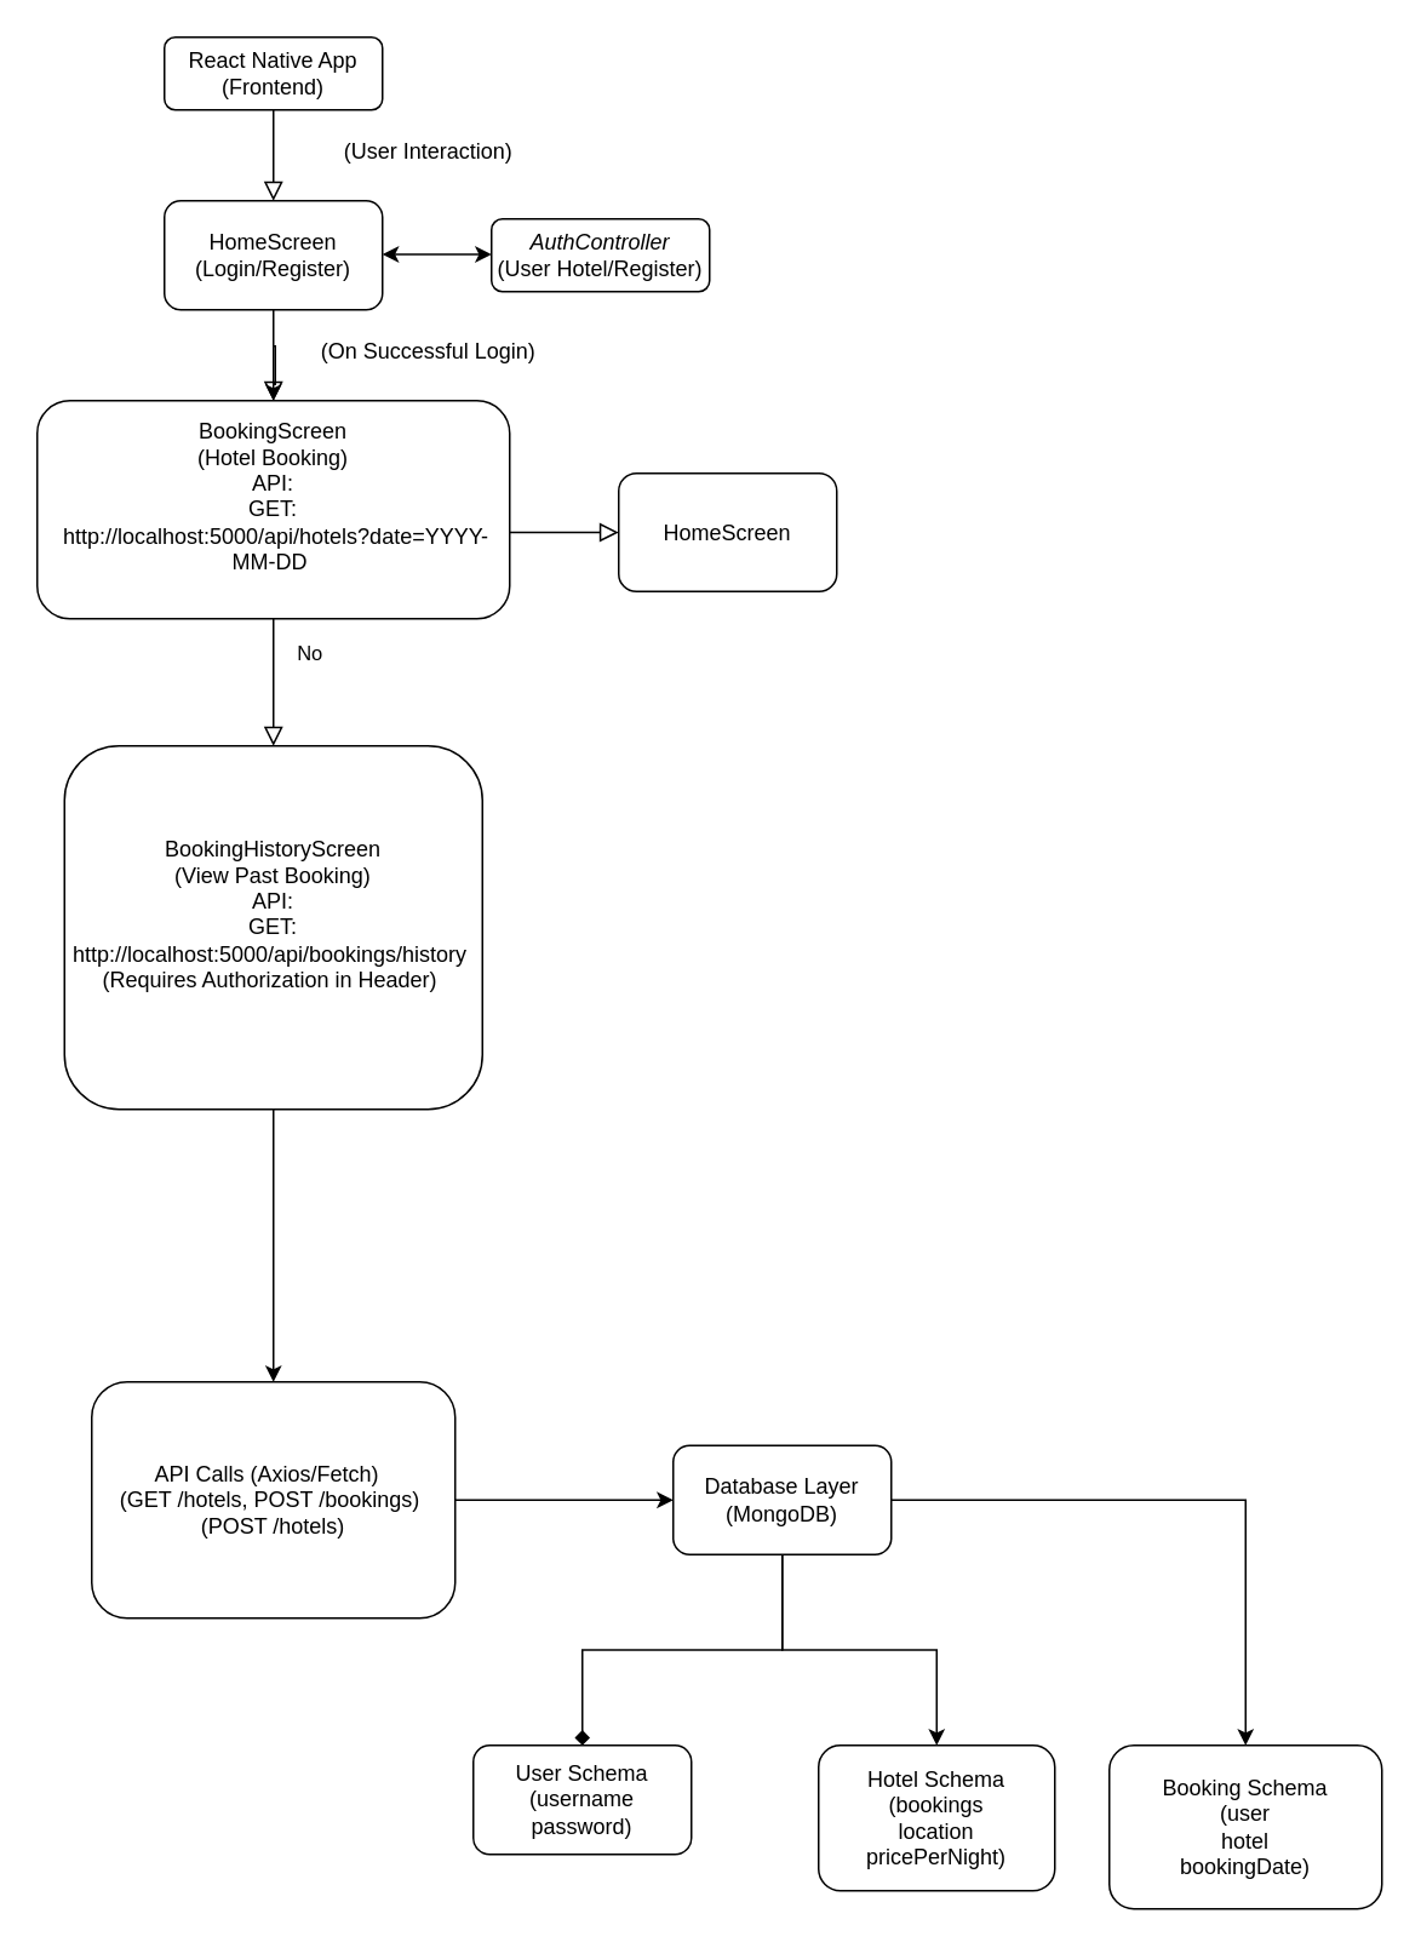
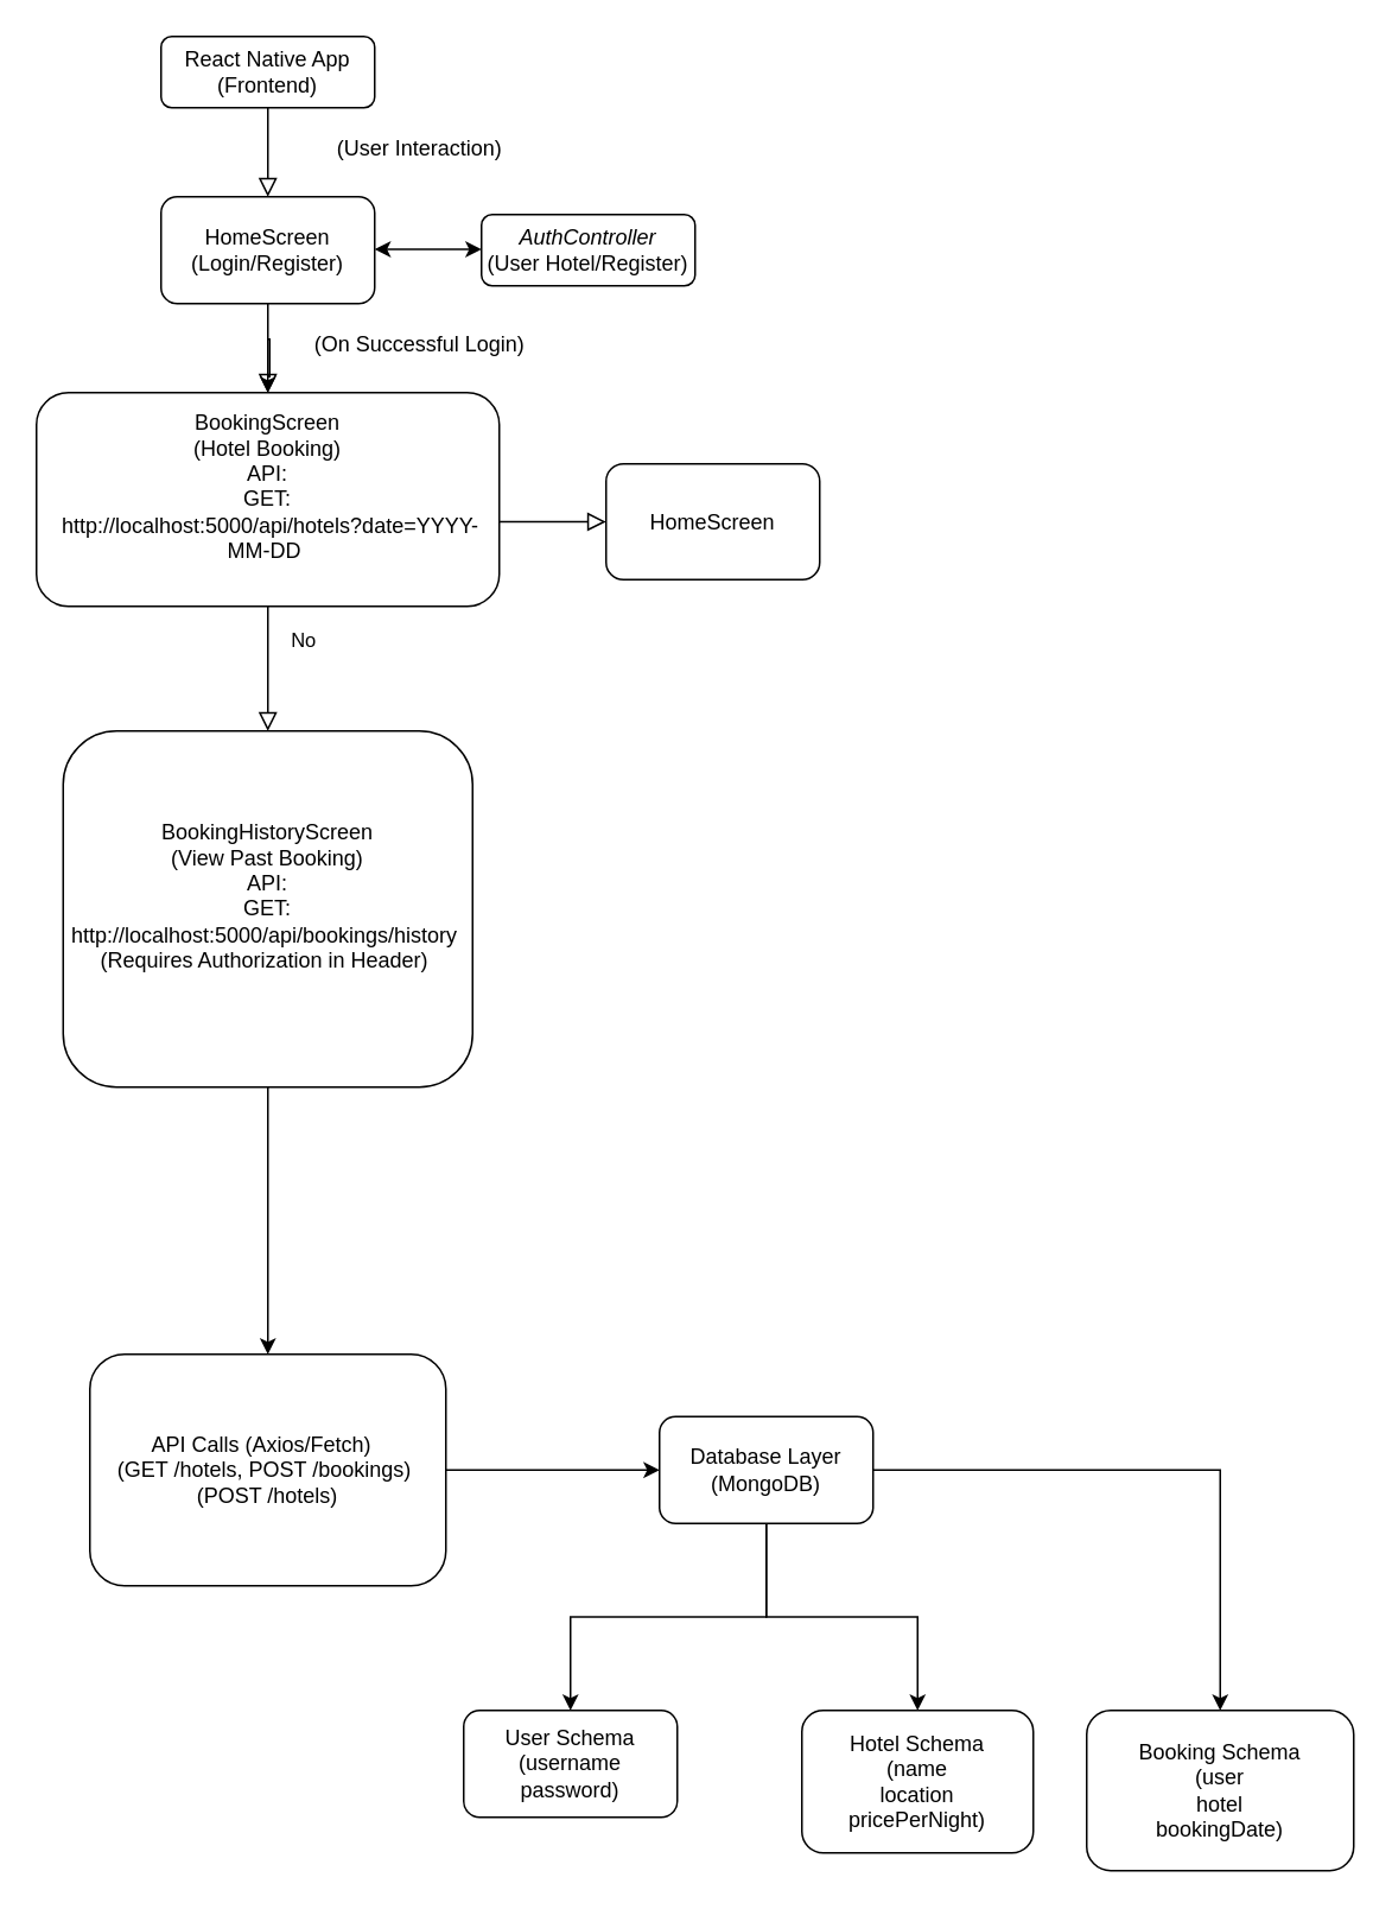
  <mxCell id="0" />
  <mxCell id="1" parent="0" />
  <mxCell id="2" value="" style="rounded=0;html=1;jettySize=auto;orthogonalLoop=1;fontSize=11;endArrow=block;endFill=0;endSize=8;strokeWidth=1;shadow=0;labelBackgroundColor=none;edgeStyle=orthogonalEdgeStyle;" parent="1" source="3" edge="1"><mxGeometry relative="1" as="geometry"><mxPoint x="150" y="110" as="targetPoint" /></mxGeometry></mxCell>
  <mxCell id="3" value="React Native App&lt;div&gt;(Frontend)&lt;/div&gt;" style="rounded=1;whiteSpace=wrap;html=1;fontSize=12;glass=0;strokeWidth=1;shadow=0;" parent="1" vertex="1"><mxGeometry x="90" y="20" width="120" height="40" as="geometry" /></mxCell>
  <mxCell id="4" value="" style="rounded=0;html=1;jettySize=auto;orthogonalLoop=1;fontSize=11;endArrow=block;endFill=0;endSize=8;strokeWidth=1;shadow=0;labelBackgroundColor=none;edgeStyle=orthogonalEdgeStyle;" parent="1" edge="1"><mxGeometry y="20" relative="1" as="geometry"><mxPoint as="offset" /><mxPoint x="150" y="190" as="sourcePoint" /><mxPoint x="150" y="220" as="targetPoint" /><Array as="points"><mxPoint x="151" y="190" /><mxPoint x="151" y="211" /><mxPoint x="150" y="211" /></Array></mxGeometry></mxCell>
  <mxCell id="5" value="&lt;i&gt;AuthController&lt;/i&gt;&lt;div&gt;(User Hotel/Register)&lt;/div&gt;" style="rounded=1;whiteSpace=wrap;html=1;fontSize=12;glass=0;strokeWidth=1;shadow=0;" parent="1" vertex="1"><mxGeometry x="270" y="120" width="120" height="40" as="geometry" /></mxCell>
  <mxCell id="6" value="No" style="rounded=0;html=1;jettySize=auto;orthogonalLoop=1;fontSize=11;endArrow=block;endFill=0;endSize=8;strokeWidth=1;shadow=0;labelBackgroundColor=none;edgeStyle=orthogonalEdgeStyle;" parent="1" target="9" edge="1"><mxGeometry x="0.333" y="20" relative="1" as="geometry"><mxPoint as="offset" /><mxPoint x="150" y="300" as="sourcePoint" /><Array as="points"><mxPoint x="151" y="300" /><mxPoint x="151" y="280" /><mxPoint x="150" y="280" /></Array></mxGeometry></mxCell>
  <mxCell id="7" value="" style="edgeStyle=orthogonalEdgeStyle;rounded=0;html=1;jettySize=auto;orthogonalLoop=1;fontSize=11;endArrow=block;endFill=0;endSize=8;strokeWidth=1;shadow=0;labelBackgroundColor=none;" parent="1" target="10" edge="1"><mxGeometry y="10" relative="1" as="geometry"><mxPoint as="offset" /><mxPoint x="200" y="260" as="sourcePoint" /></mxGeometry></mxCell>
  <mxCell id="8" value="" style="edgeStyle=orthogonalEdgeStyle;rounded=0;orthogonalLoop=1;jettySize=auto;html=1;" edge="1" parent="1" source="9" target="18"><mxGeometry relative="1" as="geometry" /></mxCell>
  <mxCell id="9" value="BookingHistoryScreen&lt;div&gt;(View Past Booking)&lt;/div&gt;&lt;div&gt;API:&lt;/div&gt;&lt;div&gt;GET:&lt;/div&gt;&lt;div&gt;http://localhost:5000/api/bookings/history&amp;nbsp;&lt;br&gt;(Requires Authorization in Header)&amp;nbsp;&lt;/div&gt;&lt;div&gt;&lt;br&gt;&lt;/div&gt;" style="rounded=1;whiteSpace=wrap;html=1;fontSize=12;glass=0;strokeWidth=1;shadow=0;" parent="1" vertex="1"><mxGeometry x="35" y="410" width="230" height="200" as="geometry" /></mxCell>
  <mxCell id="10" value="HomeScreen" style="rounded=1;whiteSpace=wrap;html=1;fontSize=12;glass=0;strokeWidth=1;shadow=0;" parent="1" vertex="1"><mxGeometry x="340" y="260" width="120" height="65" as="geometry" /></mxCell>
  <mxCell id="11" value="(User Interaction)" style="text;html=1;align=center;verticalAlign=middle;resizable=0;points=[];autosize=1;strokeColor=none;fillColor=none;" vertex="1" parent="1"><mxGeometry x="175" y="68" width="120" height="30" as="geometry" /></mxCell>
  <mxCell id="12" value="" style="edgeStyle=orthogonalEdgeStyle;rounded=0;orthogonalLoop=1;jettySize=auto;html=1;" edge="1" parent="1" source="13"><mxGeometry relative="1" as="geometry"><mxPoint x="150" y="220" as="targetPoint" /></mxGeometry></mxCell>
  <mxCell id="13" value="HomeScreen&lt;div&gt;(Login/Register)&lt;/div&gt;" style="rounded=1;whiteSpace=wrap;html=1;" vertex="1" parent="1"><mxGeometry x="90" y="110" width="120" height="60" as="geometry" /></mxCell>
  <mxCell id="14" value="" style="endArrow=classic;startArrow=classic;html=1;rounded=0;" edge="1" parent="1"><mxGeometry width="50" height="50" relative="1" as="geometry"><mxPoint x="210" y="139.5" as="sourcePoint" /><mxPoint x="270" y="139.5" as="targetPoint" /></mxGeometry></mxCell>
  <mxCell id="15" value="(On Successful Login)" style="text;html=1;align=center;verticalAlign=middle;resizable=0;points=[];autosize=1;strokeColor=none;fillColor=none;" vertex="1" parent="1"><mxGeometry x="165" y="178" width="140" height="30" as="geometry" /></mxCell>
  <mxCell id="16" value="BookingScreen&lt;div&gt;(Hotel Booking)&lt;/div&gt;&lt;div&gt;API:&lt;/div&gt;&lt;div&gt;GET:&lt;/div&gt;&lt;div&gt;&amp;nbsp;http://localhost:5000/api/hotels?date=YYYY-MM-DD&amp;nbsp;&lt;/div&gt;&lt;div&gt;&lt;br&gt;&lt;/div&gt;" style="rounded=1;whiteSpace=wrap;html=1;" vertex="1" parent="1"><mxGeometry x="20" y="220" width="260" height="120" as="geometry" /></mxCell>
  <mxCell id="17" value="" style="edgeStyle=orthogonalEdgeStyle;rounded=0;orthogonalLoop=1;jettySize=auto;html=1;" edge="1" parent="1" source="18" target="22"><mxGeometry relative="1" as="geometry" /></mxCell>
  <mxCell id="18" value="API Calls (Axios/Fetch)&amp;nbsp;&amp;nbsp;&lt;br&gt;(GET /hotels, POST /bookings)&amp;nbsp;&lt;br&gt;(POST /hotels)" style="whiteSpace=wrap;html=1;rounded=1;glass=0;strokeWidth=1;shadow=0;" vertex="1" parent="1"><mxGeometry x="50" y="760" width="200" height="130" as="geometry" /></mxCell>
- <mxCell id="19" value="" style="edgeStyle=orthogonalEdgeStyle;rounded=0;orthogonalLoop=1;jettySize=auto;html=1;endArrow=diamond;" edge="1" parent="1" source="22" target="23"><mxGeometry relative="1" as="geometry" /></mxCell>
+ <mxCell id="19" value="" style="edgeStyle=orthogonalEdgeStyle;rounded=0;orthogonalLoop=1;jettySize=auto;html=1;" edge="1" parent="1" source="22" target="23"><mxGeometry relative="1" as="geometry" /></mxCell>
  <mxCell id="20" value="" style="edgeStyle=orthogonalEdgeStyle;rounded=0;orthogonalLoop=1;jettySize=auto;html=1;" edge="1" parent="1" source="22" target="24"><mxGeometry relative="1" as="geometry" /></mxCell>
  <mxCell id="21" value="" style="edgeStyle=orthogonalEdgeStyle;rounded=0;orthogonalLoop=1;jettySize=auto;html=1;" edge="1" parent="1" source="22" target="25"><mxGeometry relative="1" as="geometry" /></mxCell>
  <mxCell id="22" value="Database Layer&lt;div&gt;(MongoDB)&lt;/div&gt;" style="whiteSpace=wrap;html=1;rounded=1;glass=0;strokeWidth=1;shadow=0;" vertex="1" parent="1"><mxGeometry x="370" y="795" width="120" height="60" as="geometry" /></mxCell>
  <mxCell id="23" value="User Schema&lt;br&gt;(username&lt;br&gt;password)" style="whiteSpace=wrap;html=1;rounded=1;glass=0;strokeWidth=1;shadow=0;" vertex="1" parent="1"><mxGeometry x="260" y="960" width="120" height="60" as="geometry" /></mxCell>
- <mxCell id="24" value="Hotel Schema&lt;div&gt;(bookings&lt;/div&gt;&lt;div&gt;location&lt;/div&gt;&lt;div&gt;pricePerNight)&lt;/div&gt;" style="whiteSpace=wrap;html=1;rounded=1;glass=0;strokeWidth=1;shadow=0;" vertex="1" parent="1"><mxGeometry x="450" y="960" width="130" height="80" as="geometry" /></mxCell>
+ <mxCell id="24" value="Hotel Schema&lt;div&gt;(name&lt;/div&gt;&lt;div&gt;location&lt;/div&gt;&lt;div&gt;pricePerNight)&lt;/div&gt;" style="whiteSpace=wrap;html=1;rounded=1;glass=0;strokeWidth=1;shadow=0;" vertex="1" parent="1"><mxGeometry x="450" y="960" width="130" height="80" as="geometry" /></mxCell>
  <mxCell id="25" value="Booking Schema&lt;div&gt;(user&lt;/div&gt;&lt;div&gt;hotel&lt;/div&gt;&lt;div&gt;bookingDate)&lt;/div&gt;" style="whiteSpace=wrap;html=1;rounded=1;glass=0;strokeWidth=1;shadow=0;" vertex="1" parent="1"><mxGeometry x="610" y="960" width="150" height="90" as="geometry" /></mxCell>
